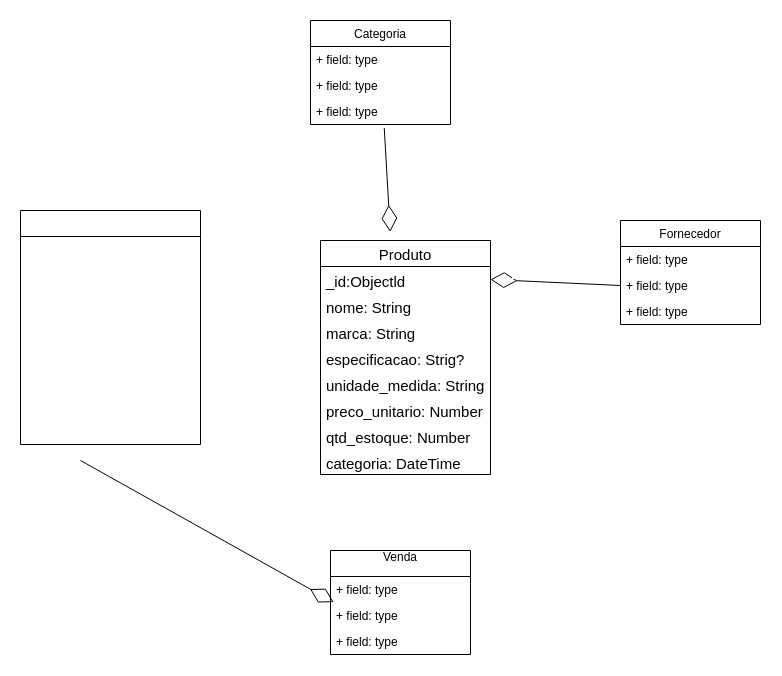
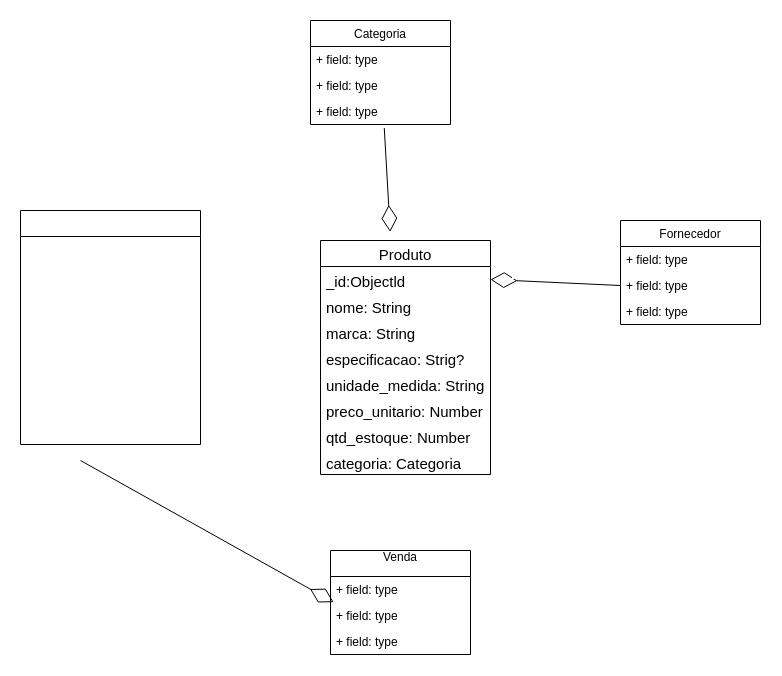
  <mxCell id="0" />
  <mxCell id="1" parent="0" />
  <mxCell id="2" value="Produto" style="swimlane;fontStyle=0;childLayout=stackLayout;horizontal=1;startSize=26;fillColor=none;horizontalStack=0;resizeParent=1;resizeParentMax=0;resizeLast=0;collapsible=1;marginBottom=0;fontSize=15;strokeWidth=1;" vertex="1" parent="1"><mxGeometry x="320" y="240" width="170" height="234" as="geometry" /></mxCell>
  <mxCell id="3" value="_id:Objectld" style="text;strokeColor=none;fillColor=none;align=left;verticalAlign=top;spacingLeft=4;spacingRight=4;overflow=hidden;rotatable=0;points=[[0,0.5],[1,0.5]];portConstraint=eastwest;fontSize=15;" vertex="1" parent="2"><mxGeometry y="26" width="170" height="26" as="geometry" /></mxCell>
  <mxCell id="4" value="nome: String" style="text;strokeColor=none;fillColor=none;align=left;verticalAlign=top;spacingLeft=4;spacingRight=4;overflow=hidden;rotatable=0;points=[[0,0.5],[1,0.5]];portConstraint=eastwest;fontSize=15;" vertex="1" parent="2"><mxGeometry y="52" width="170" height="26" as="geometry" /></mxCell>
  <mxCell id="5" value="marca: String" style="text;strokeColor=none;fillColor=none;align=left;verticalAlign=top;spacingLeft=4;spacingRight=4;overflow=hidden;rotatable=0;points=[[0,0.5],[1,0.5]];portConstraint=eastwest;fontSize=15;" vertex="1" parent="2"><mxGeometry y="78" width="170" height="26" as="geometry" /></mxCell>
  <mxCell id="6" value="especificacao: Strig?" style="text;strokeColor=none;fillColor=none;align=left;verticalAlign=top;spacingLeft=4;spacingRight=4;overflow=hidden;rotatable=0;points=[[0,0.5],[1,0.5]];portConstraint=eastwest;fontSize=15;" vertex="1" parent="2"><mxGeometry y="104" width="170" height="26" as="geometry" /></mxCell>
  <mxCell id="7" value="unidade_medida: String" style="text;strokeColor=none;fillColor=none;align=left;verticalAlign=top;spacingLeft=4;spacingRight=4;overflow=hidden;rotatable=0;points=[[0,0.5],[1,0.5]];portConstraint=eastwest;fontSize=15;" vertex="1" parent="2"><mxGeometry y="130" width="170" height="26" as="geometry" /></mxCell>
  <mxCell id="8" value="preco_unitario: Number" style="text;strokeColor=none;fillColor=none;align=left;verticalAlign=top;spacingLeft=4;spacingRight=4;overflow=hidden;rotatable=0;points=[[0,0.5],[1,0.5]];portConstraint=eastwest;fontSize=15;" vertex="1" parent="2"><mxGeometry y="156" width="170" height="26" as="geometry" /></mxCell>
  <mxCell id="9" value="qtd_estoque: Number" style="text;strokeColor=none;fillColor=none;align=left;verticalAlign=top;spacingLeft=4;spacingRight=4;overflow=hidden;rotatable=0;points=[[0,0.5],[1,0.5]];portConstraint=eastwest;fontSize=15;" vertex="1" parent="2"><mxGeometry y="182" width="170" height="26" as="geometry" /></mxCell>
- <mxCell id="10" value="categoria: DateTime" style="text;strokeColor=none;fillColor=none;align=left;verticalAlign=top;spacingLeft=4;spacingRight=4;overflow=hidden;rotatable=0;points=[[0,0.5],[1,0.5]];portConstraint=eastwest;fontSize=15;" vertex="1" parent="2"><mxGeometry y="208" width="170" height="26" as="geometry" /></mxCell>
+ <mxCell id="10" value="categoria: Categoria" style="text;strokeColor=none;fillColor=none;align=left;verticalAlign=top;spacingLeft=4;spacingRight=4;overflow=hidden;rotatable=0;points=[[0,0.5],[1,0.5]];portConstraint=eastwest;fontSize=15;" vertex="1" parent="2"><mxGeometry y="208" width="170" height="26" as="geometry" /></mxCell>
  <mxCell id="11" value="Fornecedor" style="swimlane;fontStyle=0;childLayout=stackLayout;horizontal=1;startSize=26;fillColor=none;horizontalStack=0;resizeParent=1;resizeParentMax=0;resizeLast=0;collapsible=1;marginBottom=0;" vertex="1" parent="1"><mxGeometry x="620" y="220" width="140" height="104" as="geometry" /></mxCell>
  <mxCell id="12" value="+ field: type" style="text;strokeColor=none;fillColor=none;align=left;verticalAlign=top;spacingLeft=4;spacingRight=4;overflow=hidden;rotatable=0;points=[[0,0.5],[1,0.5]];portConstraint=eastwest;" vertex="1" parent="11"><mxGeometry y="26" width="140" height="26" as="geometry" /></mxCell>
  <mxCell id="13" value="+ field: type" style="text;strokeColor=none;fillColor=none;align=left;verticalAlign=top;spacingLeft=4;spacingRight=4;overflow=hidden;rotatable=0;points=[[0,0.5],[1,0.5]];portConstraint=eastwest;" vertex="1" parent="11"><mxGeometry y="52" width="140" height="26" as="geometry" /></mxCell>
  <mxCell id="14" value="+ field: type" style="text;strokeColor=none;fillColor=none;align=left;verticalAlign=top;spacingLeft=4;spacingRight=4;overflow=hidden;rotatable=0;points=[[0,0.5],[1,0.5]];portConstraint=eastwest;" vertex="1" parent="11"><mxGeometry y="78" width="140" height="26" as="geometry" /></mxCell>
  <mxCell id="15" value="Categoria" style="swimlane;fontStyle=0;childLayout=stackLayout;horizontal=1;startSize=26;fillColor=none;horizontalStack=0;resizeParent=1;resizeParentMax=0;resizeLast=0;collapsible=1;marginBottom=0;" vertex="1" parent="1"><mxGeometry x="310" y="20" width="140" height="104" as="geometry" /></mxCell>
  <mxCell id="16" value="+ field: type" style="text;strokeColor=none;fillColor=none;align=left;verticalAlign=top;spacingLeft=4;spacingRight=4;overflow=hidden;rotatable=0;points=[[0,0.5],[1,0.5]];portConstraint=eastwest;" vertex="1" parent="15"><mxGeometry y="26" width="140" height="26" as="geometry" /></mxCell>
  <mxCell id="17" value="+ field: type" style="text;strokeColor=none;fillColor=none;align=left;verticalAlign=top;spacingLeft=4;spacingRight=4;overflow=hidden;rotatable=0;points=[[0,0.5],[1,0.5]];portConstraint=eastwest;" vertex="1" parent="15"><mxGeometry y="52" width="140" height="26" as="geometry" /></mxCell>
  <mxCell id="18" value="+ field: type" style="text;strokeColor=none;fillColor=none;align=left;verticalAlign=top;spacingLeft=4;spacingRight=4;overflow=hidden;rotatable=0;points=[[0,0.5],[1,0.5]];portConstraint=eastwest;" vertex="1" parent="15"><mxGeometry y="78" width="140" height="26" as="geometry" /></mxCell>
  <mxCell id="19" value="Cliente" style="swimlane;fontStyle=0;childLayout=stackLayout;horizontal=1;startSize=26;fillColor=none;horizontalStack=0;resizeParent=1;resizeParentMax=0;resizeLast=0;collapsible=1;marginBottom=0;fontSize=13;verticalAlign=middle;fontColor=#FFFFFF;spacingTop=1;spacing=-1;spacingLeft=3;spacingBottom=0;spacingRight=1;labelBackgroundColor=none;" vertex="1" parent="1"><mxGeometry x="20" y="210" width="180" height="234" as="geometry"><mxRectangle x="20" y="230" width="70" height="26" as="alternateBounds" /></mxGeometry></mxCell>
  <mxCell id="20" value="_id: Objectld" style="text;strokeColor=none;fillColor=none;align=left;verticalAlign=middle;spacingLeft=3;spacingRight=1;overflow=hidden;rotatable=0;points=[[0,0.5],[1,0.5]];portConstraint=eastwest;fontSize=13;fontColor=#FFFFFF;spacingTop=1;spacing=-1;spacingBottom=0;labelBackgroundColor=none;" vertex="1" parent="19"><mxGeometry y="26" width="180" height="26" as="geometry" /></mxCell>
  <mxCell id="21" value="nome: String" style="text;strokeColor=none;fillColor=none;align=left;verticalAlign=middle;spacingLeft=3;spacingRight=1;overflow=hidden;rotatable=0;points=[[0,0.5],[1,0.5]];portConstraint=eastwest;fontSize=13;fontColor=#FFFFFF;spacingTop=1;spacing=-1;spacingBottom=0;labelBackgroundColor=none;" vertex="1" parent="19"><mxGeometry y="52" width="180" height="26" as="geometry" /></mxCell>
  <mxCell id="22" value="cpf: String" style="text;strokeColor=none;fillColor=none;align=left;verticalAlign=middle;spacingLeft=3;spacingRight=1;overflow=hidden;rotatable=0;points=[[0,0.5],[1,0.5]];portConstraint=eastwest;fontSize=13;fontColor=#FFFFFF;spacingTop=1;spacing=-1;spacingBottom=0;labelBackgroundColor=none;" vertex="1" parent="19"><mxGeometry y="78" width="180" height="26" as="geometry" /></mxCell>
  <mxCell id="23" value="data_nascimento: DateTime?" style="text;strokeColor=none;fillColor=none;align=left;verticalAlign=middle;spacingLeft=3;spacingRight=1;overflow=hidden;rotatable=0;points=[[0,0.5],[1,0.5]];portConstraint=eastwest;fontSize=13;fontColor=#FFFFFF;spacingTop=1;spacing=-1;spacingBottom=0;labelBackgroundColor=none;" vertex="1" parent="19"><mxGeometry y="104" width="180" height="26" as="geometry" /></mxCell>
  <mxCell id="24" value="email: String" style="text;strokeColor=none;fillColor=none;align=left;verticalAlign=middle;spacingLeft=3;spacingRight=1;overflow=hidden;rotatable=0;points=[[0,0.5],[1,0.5]];portConstraint=eastwest;fontSize=13;fontColor=#FFFFFF;spacingTop=1;spacing=-1;spacingBottom=0;labelBackgroundColor=none;" vertex="1" parent="19"><mxGeometry y="130" width="180" height="26" as="geometry" /></mxCell>
  <mxCell id="25" value="logradouro: String" style="text;strokeColor=none;fillColor=none;align=left;verticalAlign=middle;spacingLeft=3;spacingRight=1;overflow=hidden;rotatable=0;points=[[0,0.5],[1,0.5]];portConstraint=eastwest;fontSize=13;fontColor=#FFFFFF;spacingTop=1;spacing=-1;spacingBottom=0;labelBackgroundColor=none;" vertex="1" parent="19"><mxGeometry y="156" width="180" height="26" as="geometry" /></mxCell>
  <mxCell id="26" value="num_email: String" style="text;strokeColor=none;fillColor=none;align=left;verticalAlign=middle;spacingLeft=3;spacingRight=1;overflow=hidden;rotatable=0;points=[[0,0.5],[1,0.5]];portConstraint=eastwest;fontSize=13;fontColor=#FFFFFF;spacingTop=1;spacing=-1;spacingBottom=0;labelBackgroundColor=none;" vertex="1" parent="19"><mxGeometry y="182" width="180" height="26" as="geometry" /></mxCell>
  <mxCell id="27" style="text;strokeColor=none;fillColor=none;align=left;verticalAlign=middle;spacingLeft=3;spacingRight=1;overflow=hidden;rotatable=0;points=[[0,0.5],[1,0.5]];portConstraint=eastwest;fontSize=13;fontColor=#FFFFFF;spacingTop=1;spacing=-1;spacingBottom=0;labelBackgroundColor=none;" vertex="1" parent="19"><mxGeometry y="208" width="180" height="26" as="geometry" /></mxCell>
  <mxCell id="28" value="Venda&#10;" style="swimlane;fontStyle=0;childLayout=stackLayout;horizontal=1;startSize=26;fillColor=none;horizontalStack=0;resizeParent=1;resizeParentMax=0;resizeLast=0;collapsible=1;marginBottom=0;" vertex="1" parent="1"><mxGeometry x="330" y="550" width="140" height="104" as="geometry" /></mxCell>
  <mxCell id="29" value="+ field: type" style="text;strokeColor=none;fillColor=none;align=left;verticalAlign=top;spacingLeft=4;spacingRight=4;overflow=hidden;rotatable=0;points=[[0,0.5],[1,0.5]];portConstraint=eastwest;" vertex="1" parent="28"><mxGeometry y="26" width="140" height="26" as="geometry" /></mxCell>
  <mxCell id="30" value="+ field: type" style="text;strokeColor=none;fillColor=none;align=left;verticalAlign=top;spacingLeft=4;spacingRight=4;overflow=hidden;rotatable=0;points=[[0,0.5],[1,0.5]];portConstraint=eastwest;" vertex="1" parent="28"><mxGeometry y="52" width="140" height="26" as="geometry" /></mxCell>
  <mxCell id="31" value="+ field: type" style="text;strokeColor=none;fillColor=none;align=left;verticalAlign=top;spacingLeft=4;spacingRight=4;overflow=hidden;rotatable=0;points=[[0,0.5],[1,0.5]];portConstraint=eastwest;" vertex="1" parent="28"><mxGeometry y="78" width="140" height="26" as="geometry" /></mxCell>
  <mxCell id="32" value="" style="endArrow=diamondThin;endFill=0;endSize=24;html=1;entryX=0.022;entryY=0.987;entryDx=0;entryDy=0;entryPerimeter=0;" edge="1" parent="1" target="29"><mxGeometry width="160" relative="1" as="geometry"><mxPoint x="80" y="460" as="sourcePoint" /><mxPoint x="160" y="450" as="targetPoint" /><Array as="points"><mxPoint x="80" y="460" /></Array></mxGeometry></mxCell>
  <mxCell id="33" value="1" style="edgeLabel;html=1;align=center;verticalAlign=middle;resizable=0;points=[];fontSize=13;fontColor=#FFFFFF;" vertex="1" connectable="0" parent="32"><mxGeometry x="-0.864" y="1" relative="1" as="geometry"><mxPoint x="10" y="-15" as="offset" /></mxGeometry></mxCell>
  <mxCell id="34" value="0..*" style="edgeLabel;html=1;align=center;verticalAlign=middle;resizable=0;points=[];fontSize=13;fontColor=#FFFFFF;" vertex="1" connectable="0" parent="32"><mxGeometry x="0.592" y="1" relative="1" as="geometry"><mxPoint x="37" y="-5" as="offset" /></mxGeometry></mxCell>
  <mxCell id="35" value="" style="endArrow=diamondThin;endFill=0;endSize=24;html=1;fontSize=13;fontColor=#FFFFFF;exitX=0;exitY=0.5;exitDx=0;exitDy=0;entryX=1;entryY=0.5;entryDx=0;entryDy=0;" edge="1" parent="1" source="13" target="3"><mxGeometry width="160" relative="1" as="geometry"><mxPoint x="480" y="290" as="sourcePoint" /><mxPoint x="460" y="215" as="targetPoint" /><Array as="points" /></mxGeometry></mxCell>
  <mxCell id="36" value="1" style="edgeLabel;html=1;align=center;verticalAlign=middle;resizable=0;points=[];fontSize=13;fontColor=#FFFFFF;" vertex="1" connectable="0" parent="35"><mxGeometry x="-0.63" y="-2" relative="1" as="geometry"><mxPoint x="9" y="-12" as="offset" /></mxGeometry></mxCell>
  <mxCell id="37" value="0..*" style="edgeLabel;html=1;align=center;verticalAlign=middle;resizable=0;points=[];fontSize=13;fontColor=#FFFFFF;" vertex="1" connectable="0" parent="35"><mxGeometry x="0.535" y="1" relative="1" as="geometry"><mxPoint y="-11" as="offset" /></mxGeometry></mxCell>
  <mxCell id="38" value="" style="endArrow=diamondThin;endFill=0;endSize=24;html=1;fontSize=13;fontColor=#FFFFFF;entryX=0.41;entryY=-0.037;entryDx=0;entryDy=0;exitX=0.527;exitY=1.136;exitDx=0;exitDy=0;exitPerimeter=0;entryPerimeter=0;" edge="1" parent="1" source="18" target="2"><mxGeometry width="160" relative="1" as="geometry"><mxPoint x="220" y="120" as="sourcePoint" /><mxPoint x="380" y="120" as="targetPoint" /></mxGeometry></mxCell>
  <mxCell id="39" value="1" style="edgeLabel;html=1;align=center;verticalAlign=middle;resizable=0;points=[];fontSize=13;fontColor=#FFFFFF;" vertex="1" connectable="0" parent="38"><mxGeometry x="-0.756" y="3" relative="1" as="geometry"><mxPoint x="-22" y="3" as="offset" /></mxGeometry></mxCell>
  <mxCell id="40" value="0..*" style="edgeLabel;html=1;align=center;verticalAlign=middle;resizable=0;points=[];fontSize=13;fontColor=#FFFFFF;" vertex="1" connectable="0" parent="38"><mxGeometry x="0.254" y="2" relative="1" as="geometry"><mxPoint x="-20" y="5" as="offset" /></mxGeometry></mxCell>
